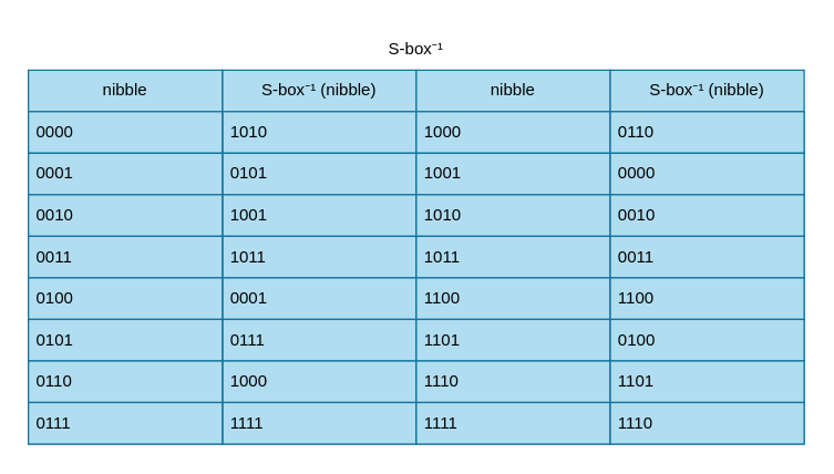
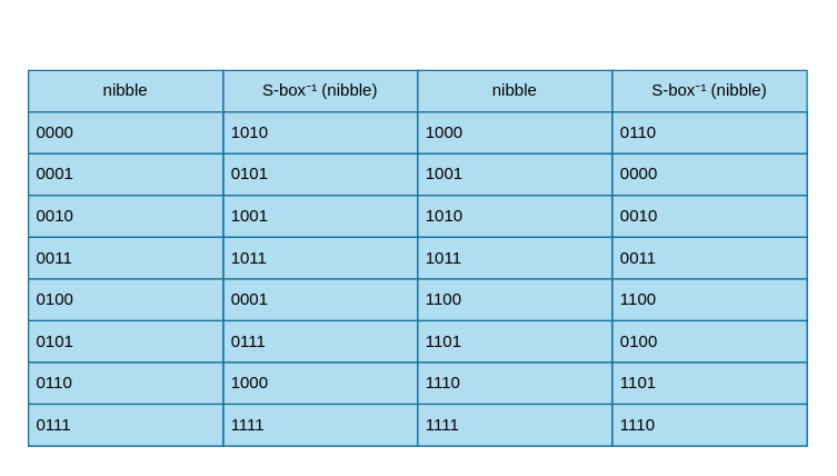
  <mxCell id="0" />
  <mxCell id="1" parent="0" />
  <mxCell id="2" value="S-box⁻¹ (nibble)" style="swimlane;fontStyle=0;childLayout=stackLayout;horizontal=1;startSize=30;horizontalStack=0;resizeParent=1;resizeParentMax=0;resizeLast=0;collapsible=1;marginBottom=0;whiteSpace=wrap;html=1;fillColor=#b1ddf0;strokeColor=#10739e;" parent="1" vertex="1"><mxGeometry x="160" y="50" width="140" height="270" as="geometry" /></mxCell>
  <mxCell id="3" value="1010" style="text;strokeColor=#10739e;fillColor=#b1ddf0;align=left;verticalAlign=middle;spacingLeft=4;spacingRight=4;overflow=hidden;points=[[0,0.5],[1,0.5]];portConstraint=eastwest;rotatable=0;whiteSpace=wrap;html=1;" parent="2" vertex="1"><mxGeometry y="30" width="140" height="30" as="geometry" /></mxCell>
  <mxCell id="4" value="0101" style="text;strokeColor=#10739e;fillColor=#b1ddf0;align=left;verticalAlign=middle;spacingLeft=4;spacingRight=4;overflow=hidden;points=[[0,0.5],[1,0.5]];portConstraint=eastwest;rotatable=0;whiteSpace=wrap;html=1;" parent="2" vertex="1"><mxGeometry y="60" width="140" height="30" as="geometry" /></mxCell>
  <mxCell id="5" value="1001" style="text;strokeColor=#10739e;fillColor=#b1ddf0;align=left;verticalAlign=middle;spacingLeft=4;spacingRight=4;overflow=hidden;points=[[0,0.5],[1,0.5]];portConstraint=eastwest;rotatable=0;whiteSpace=wrap;html=1;" parent="2" vertex="1"><mxGeometry y="90" width="140" height="30" as="geometry" /></mxCell>
  <mxCell id="6" value="1011" style="text;strokeColor=#10739e;fillColor=#b1ddf0;align=left;verticalAlign=middle;spacingLeft=4;spacingRight=4;overflow=hidden;points=[[0,0.5],[1,0.5]];portConstraint=eastwest;rotatable=0;whiteSpace=wrap;html=1;" parent="2" vertex="1"><mxGeometry y="120" width="140" height="30" as="geometry" /></mxCell>
  <mxCell id="7" value="0001" style="text;strokeColor=#10739e;fillColor=#b1ddf0;align=left;verticalAlign=middle;spacingLeft=4;spacingRight=4;overflow=hidden;points=[[0,0.5],[1,0.5]];portConstraint=eastwest;rotatable=0;whiteSpace=wrap;html=1;" parent="2" vertex="1"><mxGeometry y="150" width="140" height="30" as="geometry" /></mxCell>
  <mxCell id="8" value="0111" style="text;strokeColor=#10739e;fillColor=#b1ddf0;align=left;verticalAlign=middle;spacingLeft=4;spacingRight=4;overflow=hidden;points=[[0,0.5],[1,0.5]];portConstraint=eastwest;rotatable=0;whiteSpace=wrap;html=1;" parent="2" vertex="1"><mxGeometry y="180" width="140" height="30" as="geometry" /></mxCell>
  <mxCell id="9" value="1000" style="text;strokeColor=#10739e;fillColor=#b1ddf0;align=left;verticalAlign=middle;spacingLeft=4;spacingRight=4;overflow=hidden;points=[[0,0.5],[1,0.5]];portConstraint=eastwest;rotatable=0;whiteSpace=wrap;html=1;" parent="2" vertex="1"><mxGeometry y="210" width="140" height="30" as="geometry" /></mxCell>
  <mxCell id="10" value="1111" style="text;strokeColor=#10739e;fillColor=#b1ddf0;align=left;verticalAlign=middle;spacingLeft=4;spacingRight=4;overflow=hidden;points=[[0,0.5],[1,0.5]];portConstraint=eastwest;rotatable=0;whiteSpace=wrap;html=1;" parent="2" vertex="1"><mxGeometry y="240" width="140" height="30" as="geometry" /></mxCell>
  <mxCell id="11" value="nibble" style="swimlane;fontStyle=0;childLayout=stackLayout;horizontal=1;startSize=30;horizontalStack=0;resizeParent=1;resizeParentMax=0;resizeLast=0;collapsible=1;marginBottom=0;whiteSpace=wrap;html=1;fillColor=#b1ddf0;strokeColor=#10739e;" parent="1" vertex="1"><mxGeometry x="300" y="50" width="140" height="270" as="geometry" /></mxCell>
  <mxCell id="12" value="1000" style="text;strokeColor=#10739e;fillColor=#b1ddf0;align=left;verticalAlign=middle;spacingLeft=4;spacingRight=4;overflow=hidden;points=[[0,0.5],[1,0.5]];portConstraint=eastwest;rotatable=0;whiteSpace=wrap;html=1;" parent="11" vertex="1"><mxGeometry y="30" width="140" height="30" as="geometry" /></mxCell>
  <mxCell id="13" value="1001" style="text;strokeColor=#10739e;fillColor=#b1ddf0;align=left;verticalAlign=middle;spacingLeft=4;spacingRight=4;overflow=hidden;points=[[0,0.5],[1,0.5]];portConstraint=eastwest;rotatable=0;whiteSpace=wrap;html=1;" parent="11" vertex="1"><mxGeometry y="60" width="140" height="30" as="geometry" /></mxCell>
  <mxCell id="14" value="1010" style="text;strokeColor=#10739e;fillColor=#b1ddf0;align=left;verticalAlign=middle;spacingLeft=4;spacingRight=4;overflow=hidden;points=[[0,0.5],[1,0.5]];portConstraint=eastwest;rotatable=0;whiteSpace=wrap;html=1;" parent="11" vertex="1"><mxGeometry y="90" width="140" height="30" as="geometry" /></mxCell>
  <mxCell id="15" value="1011" style="text;strokeColor=#10739e;fillColor=#b1ddf0;align=left;verticalAlign=middle;spacingLeft=4;spacingRight=4;overflow=hidden;points=[[0,0.5],[1,0.5]];portConstraint=eastwest;rotatable=0;whiteSpace=wrap;html=1;" parent="11" vertex="1"><mxGeometry y="120" width="140" height="30" as="geometry" /></mxCell>
  <mxCell id="16" value="1100" style="text;strokeColor=#10739e;fillColor=#b1ddf0;align=left;verticalAlign=middle;spacingLeft=4;spacingRight=4;overflow=hidden;points=[[0,0.5],[1,0.5]];portConstraint=eastwest;rotatable=0;whiteSpace=wrap;html=1;" parent="11" vertex="1"><mxGeometry y="150" width="140" height="30" as="geometry" /></mxCell>
  <mxCell id="17" value="1101" style="text;strokeColor=#10739e;fillColor=#b1ddf0;align=left;verticalAlign=middle;spacingLeft=4;spacingRight=4;overflow=hidden;points=[[0,0.5],[1,0.5]];portConstraint=eastwest;rotatable=0;whiteSpace=wrap;html=1;" parent="11" vertex="1"><mxGeometry y="180" width="140" height="30" as="geometry" /></mxCell>
  <mxCell id="18" value="1110" style="text;strokeColor=#10739e;fillColor=#b1ddf0;align=left;verticalAlign=middle;spacingLeft=4;spacingRight=4;overflow=hidden;points=[[0,0.5],[1,0.5]];portConstraint=eastwest;rotatable=0;whiteSpace=wrap;html=1;" parent="11" vertex="1"><mxGeometry y="210" width="140" height="30" as="geometry" /></mxCell>
  <mxCell id="19" value="1111" style="text;strokeColor=#10739e;fillColor=#b1ddf0;align=left;verticalAlign=middle;spacingLeft=4;spacingRight=4;overflow=hidden;points=[[0,0.5],[1,0.5]];portConstraint=eastwest;rotatable=0;whiteSpace=wrap;html=1;" parent="11" vertex="1"><mxGeometry y="240" width="140" height="30" as="geometry" /></mxCell>
  <mxCell id="20" value="nibble" style="swimlane;fontStyle=0;childLayout=stackLayout;horizontal=1;startSize=30;horizontalStack=0;resizeParent=1;resizeParentMax=0;resizeLast=0;collapsible=1;marginBottom=0;whiteSpace=wrap;html=1;fillColor=#b1ddf0;strokeColor=#10739e;" parent="1" vertex="1"><mxGeometry x="20" y="50" width="140" height="270" as="geometry" /></mxCell>
  <mxCell id="21" value="0000" style="text;strokeColor=#10739e;fillColor=#b1ddf0;align=left;verticalAlign=middle;spacingLeft=4;spacingRight=4;overflow=hidden;points=[[0,0.5],[1,0.5]];portConstraint=eastwest;rotatable=0;whiteSpace=wrap;html=1;" parent="20" vertex="1"><mxGeometry y="30" width="140" height="30" as="geometry" /></mxCell>
  <mxCell id="22" value="0001" style="text;strokeColor=#10739e;fillColor=#b1ddf0;align=left;verticalAlign=middle;spacingLeft=4;spacingRight=4;overflow=hidden;points=[[0,0.5],[1,0.5]];portConstraint=eastwest;rotatable=0;whiteSpace=wrap;html=1;" parent="20" vertex="1"><mxGeometry y="60" width="140" height="30" as="geometry" /></mxCell>
  <mxCell id="23" value="0010" style="text;strokeColor=#10739e;fillColor=#b1ddf0;align=left;verticalAlign=middle;spacingLeft=4;spacingRight=4;overflow=hidden;points=[[0,0.5],[1,0.5]];portConstraint=eastwest;rotatable=0;whiteSpace=wrap;html=1;" parent="20" vertex="1"><mxGeometry y="90" width="140" height="30" as="geometry" /></mxCell>
  <mxCell id="24" value="0011" style="text;strokeColor=#10739e;fillColor=#b1ddf0;align=left;verticalAlign=middle;spacingLeft=4;spacingRight=4;overflow=hidden;points=[[0,0.5],[1,0.5]];portConstraint=eastwest;rotatable=0;whiteSpace=wrap;html=1;" parent="20" vertex="1"><mxGeometry y="120" width="140" height="30" as="geometry" /></mxCell>
  <mxCell id="25" value="0100" style="text;strokeColor=#10739e;fillColor=#b1ddf0;align=left;verticalAlign=middle;spacingLeft=4;spacingRight=4;overflow=hidden;points=[[0,0.5],[1,0.5]];portConstraint=eastwest;rotatable=0;whiteSpace=wrap;html=1;" parent="20" vertex="1"><mxGeometry y="150" width="140" height="30" as="geometry" /></mxCell>
  <mxCell id="26" value="0101" style="text;strokeColor=#10739e;fillColor=#b1ddf0;align=left;verticalAlign=middle;spacingLeft=4;spacingRight=4;overflow=hidden;points=[[0,0.5],[1,0.5]];portConstraint=eastwest;rotatable=0;whiteSpace=wrap;html=1;" parent="20" vertex="1"><mxGeometry y="180" width="140" height="30" as="geometry" /></mxCell>
  <mxCell id="27" value="0110" style="text;strokeColor=#10739e;fillColor=#b1ddf0;align=left;verticalAlign=middle;spacingLeft=4;spacingRight=4;overflow=hidden;points=[[0,0.5],[1,0.5]];portConstraint=eastwest;rotatable=0;whiteSpace=wrap;html=1;" parent="20" vertex="1"><mxGeometry y="210" width="140" height="30" as="geometry" /></mxCell>
  <mxCell id="28" value="0111" style="text;strokeColor=#10739e;fillColor=#b1ddf0;align=left;verticalAlign=middle;spacingLeft=4;spacingRight=4;overflow=hidden;points=[[0,0.5],[1,0.5]];portConstraint=eastwest;rotatable=0;whiteSpace=wrap;html=1;" parent="20" vertex="1"><mxGeometry y="240" width="140" height="30" as="geometry" /></mxCell>
  <mxCell id="29" value="S-box⁻¹ (nibble)" style="swimlane;fontStyle=0;childLayout=stackLayout;horizontal=1;startSize=30;horizontalStack=0;resizeParent=1;resizeParentMax=0;resizeLast=0;collapsible=1;marginBottom=0;whiteSpace=wrap;html=1;fillColor=#b1ddf0;strokeColor=#10739e;" parent="1" vertex="1"><mxGeometry x="440" y="50" width="140" height="270" as="geometry" /></mxCell>
  <mxCell id="30" value="0110" style="text;strokeColor=#10739e;fillColor=#b1ddf0;align=left;verticalAlign=middle;spacingLeft=4;spacingRight=4;overflow=hidden;points=[[0,0.5],[1,0.5]];portConstraint=eastwest;rotatable=0;whiteSpace=wrap;html=1;" parent="29" vertex="1"><mxGeometry y="30" width="140" height="30" as="geometry" /></mxCell>
  <mxCell id="31" value="0000" style="text;strokeColor=#10739e;fillColor=#b1ddf0;align=left;verticalAlign=middle;spacingLeft=4;spacingRight=4;overflow=hidden;points=[[0,0.5],[1,0.5]];portConstraint=eastwest;rotatable=0;whiteSpace=wrap;html=1;" parent="29" vertex="1"><mxGeometry y="60" width="140" height="30" as="geometry" /></mxCell>
  <mxCell id="32" value="0010" style="text;strokeColor=#10739e;fillColor=#b1ddf0;align=left;verticalAlign=middle;spacingLeft=4;spacingRight=4;overflow=hidden;points=[[0,0.5],[1,0.5]];portConstraint=eastwest;rotatable=0;whiteSpace=wrap;html=1;" parent="29" vertex="1"><mxGeometry y="90" width="140" height="30" as="geometry" /></mxCell>
  <mxCell id="33" value="0011" style="text;strokeColor=#10739e;fillColor=#b1ddf0;align=left;verticalAlign=middle;spacingLeft=4;spacingRight=4;overflow=hidden;points=[[0,0.5],[1,0.5]];portConstraint=eastwest;rotatable=0;whiteSpace=wrap;html=1;" parent="29" vertex="1"><mxGeometry y="120" width="140" height="30" as="geometry" /></mxCell>
  <mxCell id="34" value="1100" style="text;strokeColor=#10739e;fillColor=#b1ddf0;align=left;verticalAlign=middle;spacingLeft=4;spacingRight=4;overflow=hidden;points=[[0,0.5],[1,0.5]];portConstraint=eastwest;rotatable=0;whiteSpace=wrap;html=1;" parent="29" vertex="1"><mxGeometry y="150" width="140" height="30" as="geometry" /></mxCell>
  <mxCell id="35" value="0100" style="text;strokeColor=#10739e;fillColor=#b1ddf0;align=left;verticalAlign=middle;spacingLeft=4;spacingRight=4;overflow=hidden;points=[[0,0.5],[1,0.5]];portConstraint=eastwest;rotatable=0;whiteSpace=wrap;html=1;" parent="29" vertex="1"><mxGeometry y="180" width="140" height="30" as="geometry" /></mxCell>
  <mxCell id="36" value="1101" style="text;strokeColor=#10739e;fillColor=#b1ddf0;align=left;verticalAlign=middle;spacingLeft=4;spacingRight=4;overflow=hidden;points=[[0,0.5],[1,0.5]];portConstraint=eastwest;rotatable=0;whiteSpace=wrap;html=1;" parent="29" vertex="1"><mxGeometry y="210" width="140" height="30" as="geometry" /></mxCell>
  <mxCell id="37" value="1110" style="text;strokeColor=#10739e;fillColor=#b1ddf0;align=left;verticalAlign=middle;spacingLeft=4;spacingRight=4;overflow=hidden;points=[[0,0.5],[1,0.5]];portConstraint=eastwest;rotatable=0;whiteSpace=wrap;html=1;" parent="29" vertex="1"><mxGeometry y="240" width="140" height="30" as="geometry" /></mxCell>
- <mxCell id="38" value="S-box⁻¹" style="text;html=1;align=center;verticalAlign=middle;whiteSpace=wrap;rounded=0;" parent="1" vertex="1"><mxGeometry x="270" y="20" width="60" height="30" as="geometry" /></mxCell>
